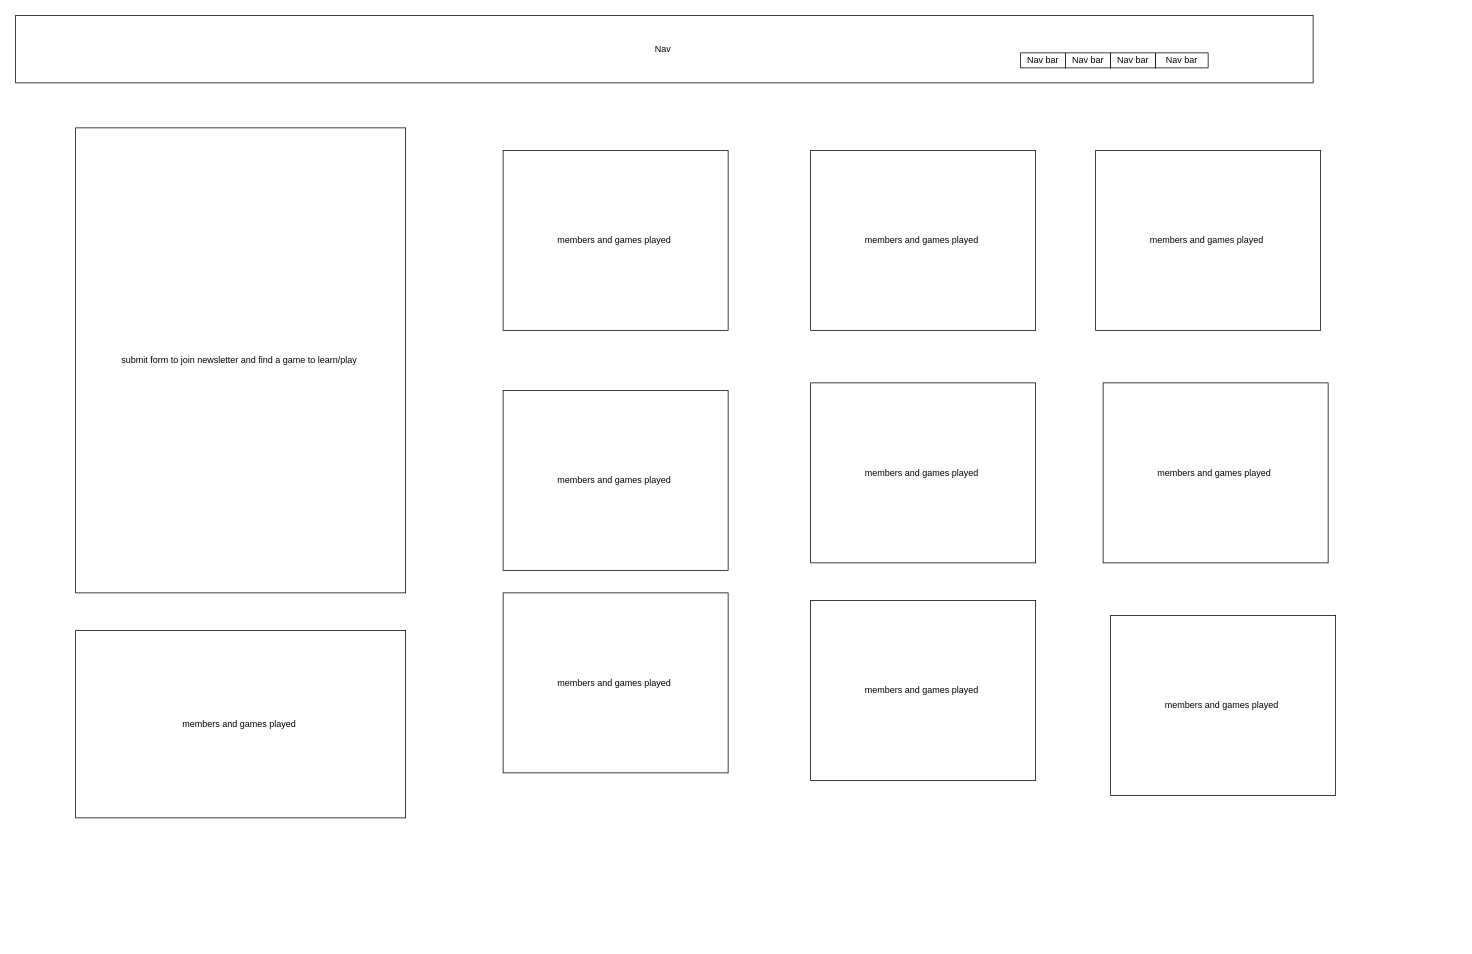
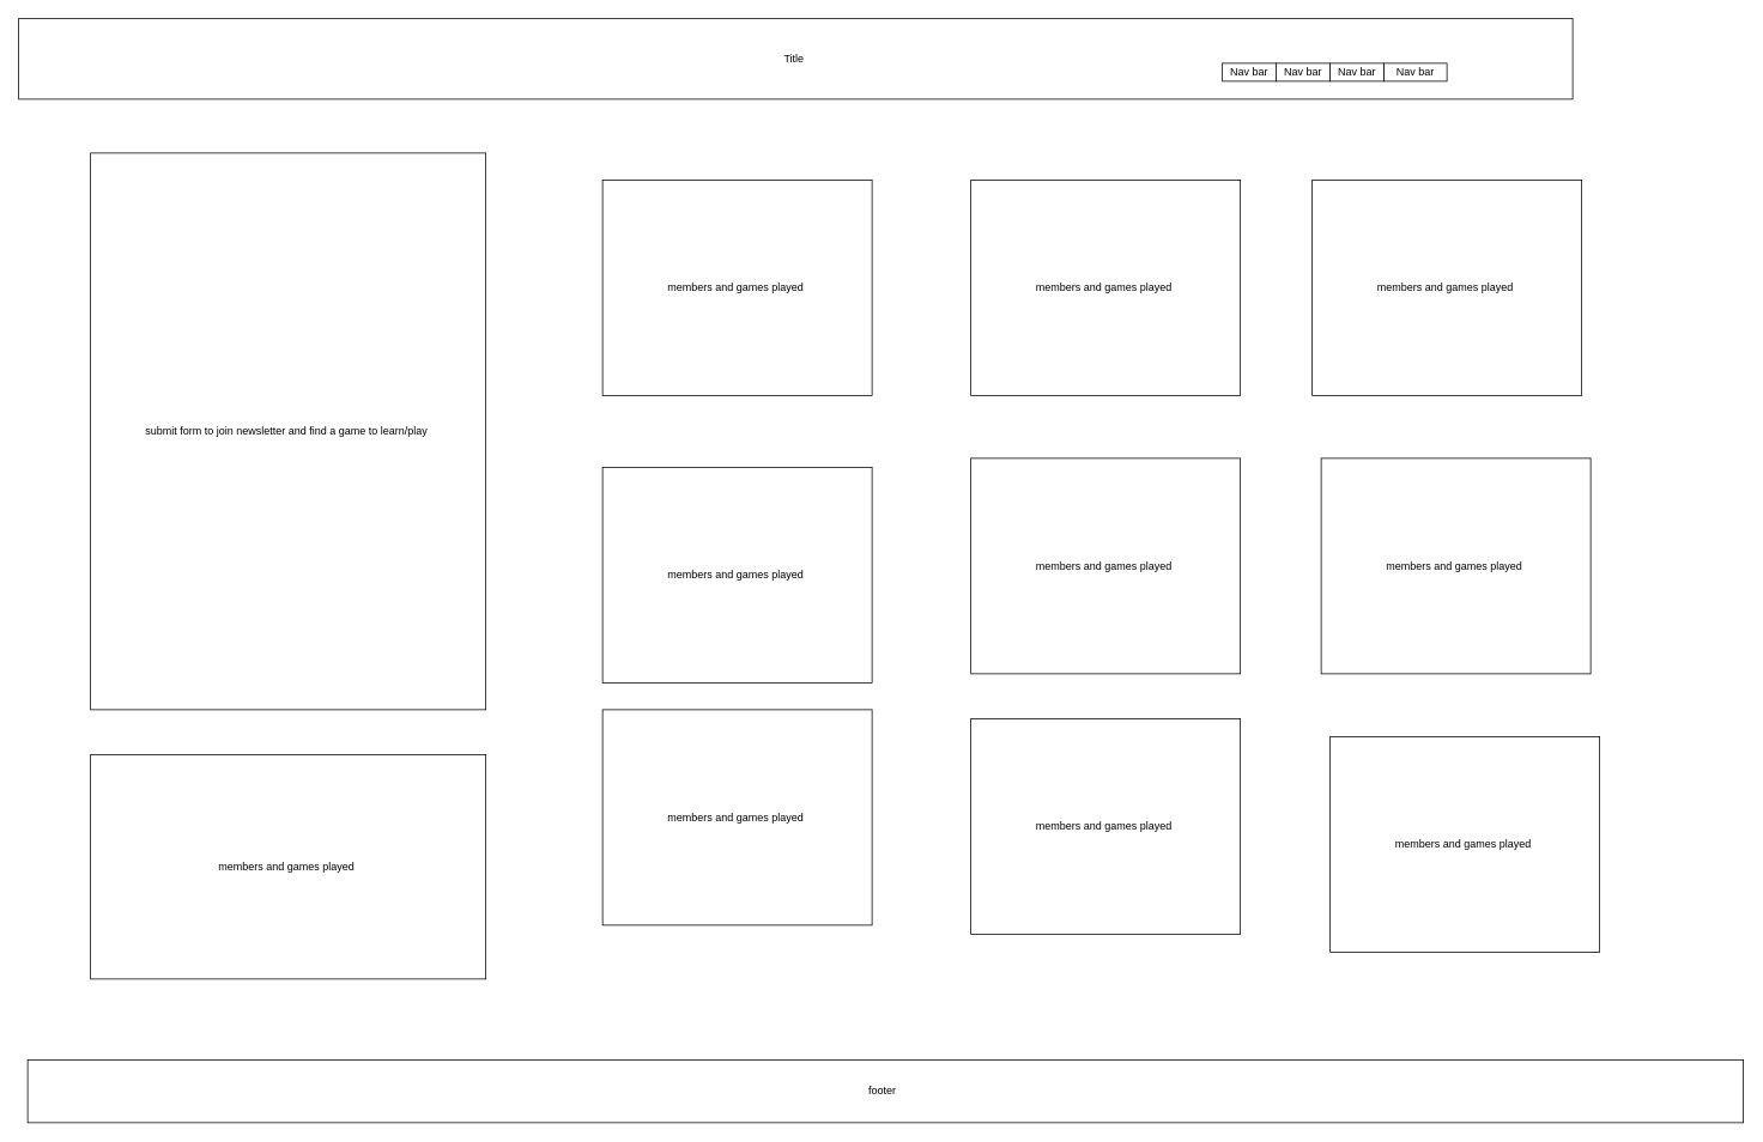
  <mxCell id="0" />
  <mxCell id="1" parent="0" />
- <mxCell id="2" value="Nav&amp;nbsp;" style="rounded=0;whiteSpace=wrap;html=1;" vertex="1" parent="1"><mxGeometry y="20" width="1730" height="90" as="geometry" x="20" /></mxCell>
+ <mxCell id="2" value="Title&amp;nbsp;" style="rounded=0;whiteSpace=wrap;html=1;" vertex="1" parent="1"><mxGeometry y="20" width="1730" height="90" as="geometry" x="20" /></mxCell>
  <mxCell id="3" value="Nav bar" style="rounded=0;whiteSpace=wrap;html=1;" vertex="1" parent="1"><mxGeometry x="1420" y="70" width="60" height="20" as="geometry" /></mxCell>
  <mxCell id="4" value="Nav bar" style="rounded=0;whiteSpace=wrap;html=1;" vertex="1" parent="1"><mxGeometry x="1480" y="70" width="60" height="20" as="geometry" /></mxCell>
  <mxCell id="5" value="Nav bar" style="rounded=0;whiteSpace=wrap;html=1;" vertex="1" parent="1"><mxGeometry x="1540" y="70" width="70" height="20" as="geometry" /></mxCell>
  <mxCell id="6" value="Nav bar" style="rounded=0;whiteSpace=wrap;html=1;" vertex="1" parent="1"><mxGeometry x="1360" y="70" width="60" height="20" as="geometry" /></mxCell>
  <mxCell id="7" value="&lt;div&gt;submit form to join newsletter and find a game to learn/play&amp;nbsp;&lt;/div&gt;" style="rounded=0;whiteSpace=wrap;html=1;" vertex="1" parent="1"><mxGeometry x="100" y="170" width="440" height="620" as="geometry" /></mxCell>
  <mxCell id="8" value="members and games played&amp;nbsp;" style="rounded=0;whiteSpace=wrap;html=1;" vertex="1" parent="1"><mxGeometry x="670" y="200" width="300" height="240" as="geometry" /></mxCell>
  <mxCell id="9" value="members and games played&amp;nbsp;" style="rounded=0;whiteSpace=wrap;html=1;" vertex="1" parent="1"><mxGeometry x="1080" y="200" width="300" height="240" as="geometry" /></mxCell>
  <mxCell id="10" value="members and games played&amp;nbsp;" style="rounded=0;whiteSpace=wrap;html=1;" vertex="1" parent="1"><mxGeometry x="1460" y="200" width="300" height="240" as="geometry" /></mxCell>
  <mxCell id="11" value="members and games played&amp;nbsp;" style="rounded=0;whiteSpace=wrap;html=1;" vertex="1" parent="1"><mxGeometry x="670" y="520" width="300" height="240" as="geometry" /></mxCell>
  <mxCell id="12" value="members and games played&amp;nbsp;" style="rounded=0;whiteSpace=wrap;html=1;" vertex="1" parent="1"><mxGeometry x="1080" y="510" width="300" height="240" as="geometry" /></mxCell>
  <mxCell id="13" value="members and games played&amp;nbsp;" style="rounded=0;whiteSpace=wrap;html=1;" vertex="1" parent="1"><mxGeometry x="1470" y="510" width="300" height="240" as="geometry" /></mxCell>
  <mxCell id="14" value="members and games played&amp;nbsp;" style="rounded=0;whiteSpace=wrap;html=1;" vertex="1" parent="1"><mxGeometry x="670" y="790" width="300" height="240" as="geometry" /></mxCell>
  <mxCell id="15" value="members and games played&amp;nbsp;" style="rounded=0;whiteSpace=wrap;html=1;" vertex="1" parent="1"><mxGeometry x="1080" y="800" width="300" height="240" as="geometry" /></mxCell>
  <mxCell id="16" value="members and games played&amp;nbsp;" style="rounded=0;whiteSpace=wrap;html=1;" vertex="1" parent="1"><mxGeometry x="1480" y="820" width="300" height="240" as="geometry" /></mxCell>
+ <mxCell id="17" value="footer&amp;nbsp;&amp;nbsp;" style="rounded=0;whiteSpace=wrap;html=1;" vertex="1" parent="1"><mxGeometry x="30" y="1180" width="1910" height="70" as="geometry" /></mxCell>
  <mxCell id="18" value="members and games played&amp;nbsp;" style="rounded=0;whiteSpace=wrap;html=1;" vertex="1" parent="1"><mxGeometry x="100" y="840" width="440" height="250" as="geometry" /></mxCell>
